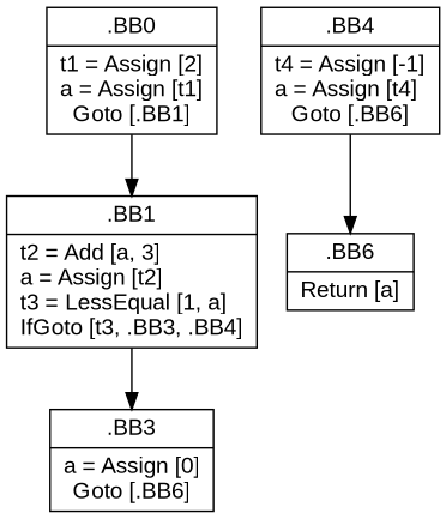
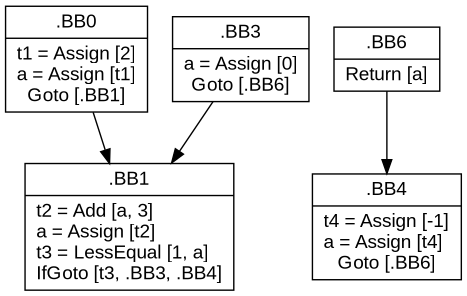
  digraph {
    fontname="Liberation Sans"
    rankdir=TD
    node [fontname="Liberation Sans" shape=record]
    edge [fontname="Liberation Sans"]
    n1 [label="{ .BB0 | t1 = Assign [2]\la = Assign [t1]\lGoto [.BB1]}"]
    n2 [label="{ .BB1 | t2 = Add [a, 3]\la = Assign [t2]\lt3 = LessEqual [1, a]\lIfGoto [t3, .BB3, .BB4]}"]
    n3 [label="{ .BB3 | a = Assign [0]\lGoto [.BB6]}"]
    n4 [label="{ .BB4 | t4 = Assign [-1]\la = Assign [t4]\lGoto [.BB6]}"]
    n5 [label="{ .BB6 | Return [a]}"]
    n1 -> n2
-   n2 -> n3
-   n4 -> n5
+   n3 -> n2
+   n5 -> n4
  }
